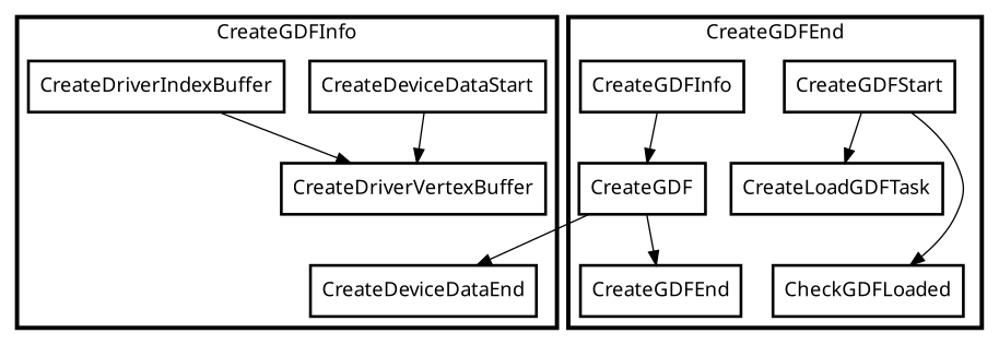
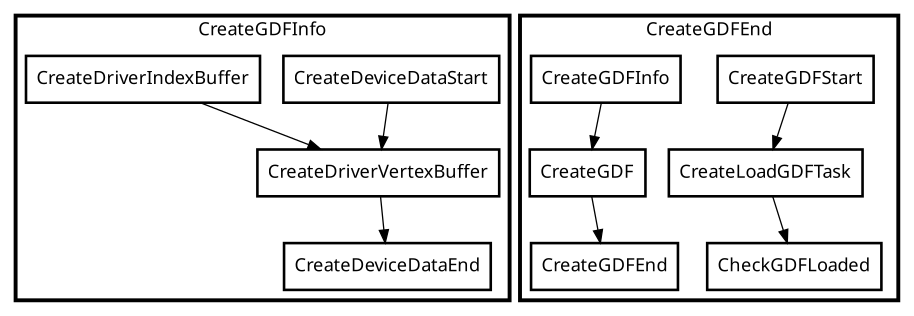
  digraph {
    color=black
    fontname="Noto Sans"
    penwidth=3
    rankdir=TB
    style=bold
    node [color=black fontname="Noto Sans" shape=rect style=bold]
    edge [fontname="Noto Sans"]
    CreateDeviceDataStart
    CreateDriverIndexBuffer
    CreateDriverVertexBuffer
    CreateDeviceDataEnd
    CreateGDFStart
    CreateLoadGDFTask
    CheckGDFLoaded
    CreateGDFInfo
    CreateGDF
    CreateGDFEnd
    subgraph cluster_1 {
      label=CreateGDFInfo
      CreateDeviceDataStart
      CreateDriverIndexBuffer
      CreateDriverVertexBuffer
      CreateDeviceDataEnd
    }
    subgraph cluster_2 {
      label=CreateGDFEnd
      CreateGDFStart
      CreateLoadGDFTask
      CheckGDFLoaded
      CreateGDFInfo
      CreateGDF
      CreateGDFEnd
    }
    CreateDeviceDataStart -> CreateDriverVertexBuffer
    CreateDriverIndexBuffer -> CreateDriverVertexBuffer
-   CreateGDF -> CreateDeviceDataEnd
+   CreateDriverVertexBuffer -> CreateDeviceDataEnd
    CreateGDFStart -> CreateLoadGDFTask
-   CreateGDFStart -> CheckGDFLoaded
+   CreateLoadGDFTask -> CheckGDFLoaded
    CreateGDFInfo -> CreateGDF
    CreateGDF -> CreateGDFEnd
  }
